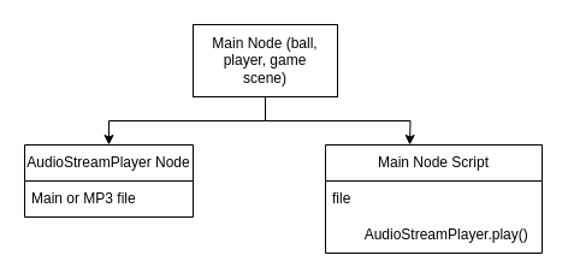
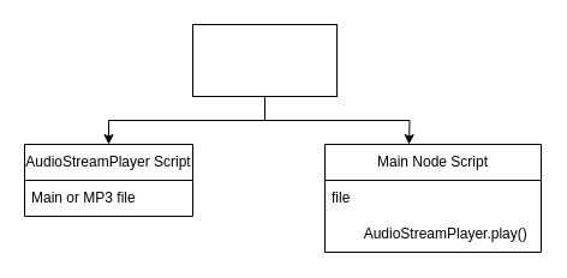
  <mxCell id="0" />
  <mxCell id="1" parent="0" />
  <mxCell id="2" style="edgeStyle=orthogonalEdgeStyle;rounded=0;orthogonalLoop=1;jettySize=auto;html=1;entryX=0.5;entryY=0;entryDx=0;entryDy=0;" edge="1" parent="1" source="4" target="6"><mxGeometry relative="1" as="geometry" /></mxCell>
  <mxCell id="3" style="edgeStyle=orthogonalEdgeStyle;rounded=0;orthogonalLoop=1;jettySize=auto;html=1;entryX=0.5;entryY=0;entryDx=0;entryDy=0;exitX=0.5;exitY=1;exitDx=0;exitDy=0;" edge="1" parent="1" source="4"><mxGeometry relative="1" as="geometry"><mxPoint x="340" y="120" as="targetPoint" /></mxGeometry></mxCell>
  <mxCell id="4" value="" style="rounded=0;whiteSpace=wrap;html=1;" vertex="1" parent="1"><mxGeometry x="160" y="20" width="120" height="60" as="geometry" /></mxCell>
- <mxCell id="5" value="Main Node (ball, player, game scene)" style="text;html=1;align=center;verticalAlign=middle;whiteSpace=wrap;rounded=0;" vertex="1" parent="1"><mxGeometry x="170" y="35" width="100" height="30" as="geometry" /></mxCell>
- <mxCell id="6" value="AudioStreamPlayer Node" style="swimlane;fontStyle=0;childLayout=stackLayout;horizontal=1;startSize=30;horizontalStack=0;resizeParent=1;resizeParentMax=0;resizeLast=0;collapsible=1;marginBottom=0;whiteSpace=wrap;html=1;" vertex="1" parent="1"><mxGeometry x="20" y="120" width="140" height="60" as="geometry" /></mxCell>
+ <mxCell id="6" value="AudioStreamPlayer Script" style="swimlane;fontStyle=0;childLayout=stackLayout;horizontal=1;startSize=30;horizontalStack=0;resizeParent=1;resizeParentMax=0;resizeLast=0;collapsible=1;marginBottom=0;whiteSpace=wrap;html=1;" vertex="1" parent="1"><mxGeometry x="20" y="120" width="140" height="60" as="geometry" /></mxCell>
  <mxCell id="7" value="Main or MP3 file" style="text;strokeColor=none;fillColor=none;align=left;verticalAlign=middle;spacingLeft=4;spacingRight=4;overflow=hidden;points=[[0,0.5],[1,0.5]];portConstraint=eastwest;rotatable=0;whiteSpace=wrap;html=1;" vertex="1" parent="6"><mxGeometry y="30" width="140" height="30" as="geometry" /></mxCell>
  <mxCell id="8" value="Main Node Script" style="swimlane;fontStyle=0;childLayout=stackLayout;horizontal=1;startSize=30;horizontalStack=0;resizeParent=1;resizeParentMax=0;resizeLast=0;collapsible=1;marginBottom=0;whiteSpace=wrap;html=1;" vertex="1" parent="1"><mxGeometry x="270" y="120" width="180" height="90" as="geometry" /></mxCell>
  <mxCell id="9" value="file" style="text;strokeColor=none;fillColor=none;align=left;verticalAlign=middle;spacingLeft=4;spacingRight=4;overflow=hidden;points=[[0,0.5],[1,0.5]];portConstraint=eastwest;rotatable=0;whiteSpace=wrap;html=1;" vertex="1" parent="8"><mxGeometry y="30" width="180" height="30" as="geometry" /></mxCell>
  <mxCell id="10" value="&lt;span style=&quot;white-space: pre;&quot;&gt;&#09;&lt;/span&gt;AudioStreamPlayer.play()" style="text;strokeColor=none;fillColor=none;align=left;verticalAlign=middle;spacingLeft=4;spacingRight=4;overflow=hidden;points=[[0,0.5],[1,0.5]];portConstraint=eastwest;rotatable=0;whiteSpace=wrap;html=1;" vertex="1" parent="8"><mxGeometry y="60" width="180" height="30" as="geometry" /></mxCell>
